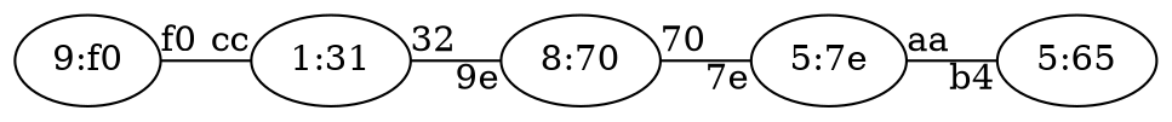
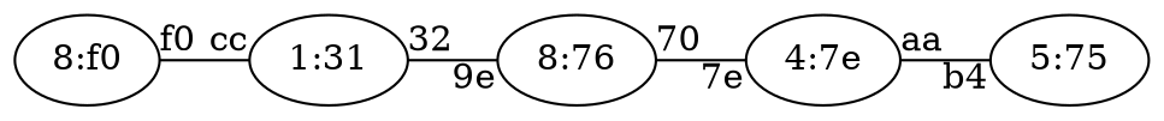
  graph {
    rankdir=LR
-   "8:f0" [label="9:f0"]
+   "8:f0"
    "1:31"
-   "8:70"
-   "5:7e"
-   "5:65"
+   "8:70" [label="8:76"]
+   "5:7e" [label="4:7e"]
+   "5:65" [label="5:75"]
    "8:f0" -- "1:31" [headlabel=cc taillabel=f0]
    "1:31" -- "8:70" [headlabel="9e" taillabel=32]
    "8:70" -- "5:7e" [headlabel="7e" taillabel=70]
    "5:7e" -- "5:65" [headlabel=b4 taillabel=aa]
  }
